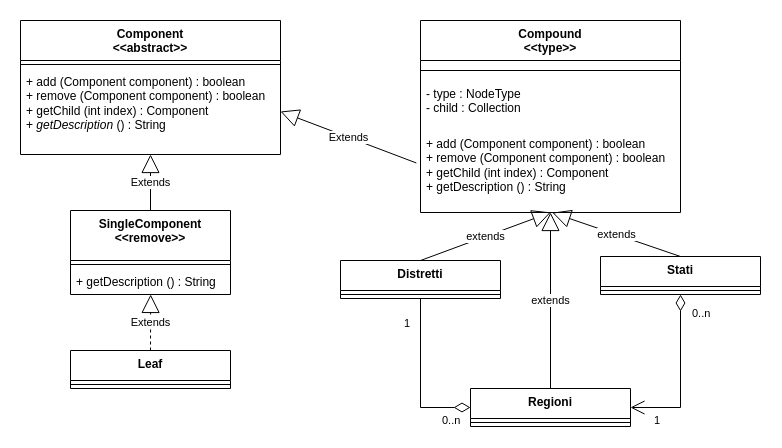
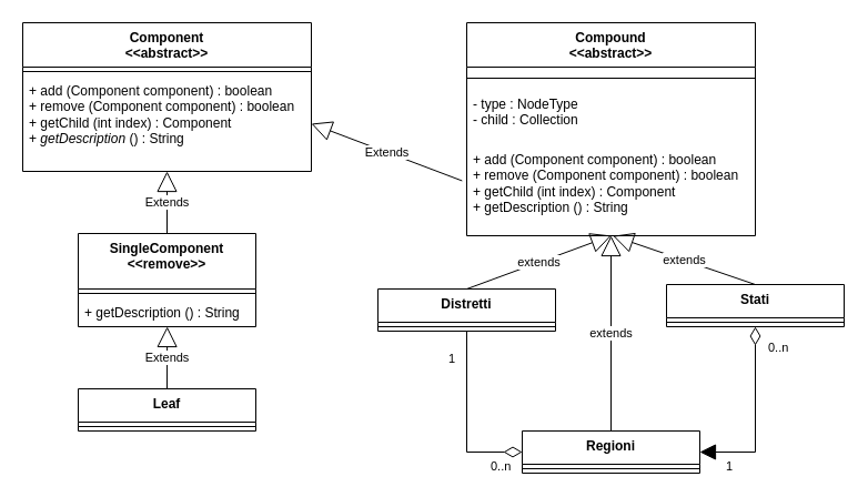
  <mxCell id="0" />
  <mxCell id="1" parent="0" />
  <mxCell id="2" value="Component&lt;br&gt;&amp;lt;&amp;lt;abstract&amp;gt;&amp;gt;" style="swimlane;fontStyle=1;align=center;verticalAlign=top;childLayout=stackLayout;horizontal=1;startSize=40;horizontalStack=0;resizeParent=1;resizeParentMax=0;resizeLast=0;collapsible=1;marginBottom=0;whiteSpace=wrap;html=1;" vertex="1" parent="1"><mxGeometry x="20" y="20" width="260" height="134" as="geometry" /></mxCell>
  <mxCell id="3" value="" style="line;strokeWidth=1;fillColor=none;align=left;verticalAlign=middle;spacingTop=-1;spacingLeft=3;spacingRight=3;rotatable=0;labelPosition=right;points=[];portConstraint=eastwest;strokeColor=inherit;" vertex="1" parent="2"><mxGeometry y="40" width="260" height="8" as="geometry" /></mxCell>
  <mxCell id="4" value="+ add (Component component) : boolean&lt;br&gt;+ remove (Component component) : boolean&lt;br&gt;+ getChild (int index) : Component&lt;br&gt;+ &lt;i&gt;getDescription&lt;/i&gt; () : String" style="text;strokeColor=none;fillColor=none;align=left;verticalAlign=top;spacingLeft=4;spacingRight=4;overflow=hidden;rotatable=0;points=[[0,0.5],[1,0.5]];portConstraint=eastwest;whiteSpace=wrap;html=1;" vertex="1" parent="2"><mxGeometry y="48" width="260" height="86" as="geometry" /></mxCell>
  <mxCell id="5" value="SingleComponent&lt;br&gt;&amp;lt;&amp;lt;remove&amp;gt;&amp;gt;" style="swimlane;fontStyle=1;align=center;verticalAlign=top;childLayout=stackLayout;horizontal=1;startSize=50;horizontalStack=0;resizeParent=1;resizeParentMax=0;resizeLast=0;collapsible=1;marginBottom=0;whiteSpace=wrap;html=1;" vertex="1" parent="1"><mxGeometry x="70" y="210" width="160" height="84" as="geometry" /></mxCell>
  <mxCell id="6" value="" style="line;strokeWidth=1;fillColor=none;align=left;verticalAlign=middle;spacingTop=-1;spacingLeft=3;spacingRight=3;rotatable=0;labelPosition=right;points=[];portConstraint=eastwest;strokeColor=inherit;" vertex="1" parent="5"><mxGeometry y="50" width="160" height="8" as="geometry" /></mxCell>
  <mxCell id="7" value="+ getDescription () : String" style="text;strokeColor=none;fillColor=none;align=left;verticalAlign=top;spacingLeft=4;spacingRight=4;overflow=hidden;rotatable=0;points=[[0,0.5],[1,0.5]];portConstraint=eastwest;whiteSpace=wrap;html=1;" vertex="1" parent="5"><mxGeometry y="58" width="160" height="26" as="geometry" /></mxCell>
- <mxCell id="8" value="Compound&lt;br&gt;&amp;lt;&amp;lt;type&amp;gt;&amp;gt;" style="swimlane;fontStyle=1;align=center;verticalAlign=top;childLayout=stackLayout;horizontal=1;startSize=40;horizontalStack=0;resizeParent=1;resizeParentMax=0;resizeLast=0;collapsible=1;marginBottom=0;whiteSpace=wrap;html=1;" vertex="1" parent="1"><mxGeometry x="420" y="20" width="260" height="192" as="geometry" /></mxCell>
+ <mxCell id="8" value="Compound&lt;br&gt;&amp;lt;&amp;lt;abstract&amp;gt;&amp;gt;" style="swimlane;fontStyle=1;align=center;verticalAlign=top;childLayout=stackLayout;horizontal=1;startSize=40;horizontalStack=0;resizeParent=1;resizeParentMax=0;resizeLast=0;collapsible=1;marginBottom=0;whiteSpace=wrap;html=1;" vertex="1" parent="1"><mxGeometry x="420" y="20" width="260" height="192" as="geometry" /></mxCell>
  <mxCell id="9" value="" style="line;strokeWidth=1;fillColor=none;align=left;verticalAlign=middle;spacingTop=-1;spacingLeft=3;spacingRight=3;rotatable=0;labelPosition=right;points=[];portConstraint=eastwest;strokeColor=inherit;" vertex="1" parent="8"><mxGeometry y="40" width="260" height="20" as="geometry" /></mxCell>
  <mxCell id="10" value="- type : NodeType&lt;br&gt;- child : Collection" style="text;strokeColor=none;fillColor=none;align=left;verticalAlign=top;spacingLeft=4;spacingRight=4;overflow=hidden;rotatable=0;points=[[0,0.5],[1,0.5]];portConstraint=eastwest;whiteSpace=wrap;html=1;" vertex="1" parent="8"><mxGeometry y="60" width="260" height="50" as="geometry" /></mxCell>
  <mxCell id="11" value="+ add (Component component) : boolean&lt;br style=&quot;border-color: var(--border-color);&quot;&gt;+ remove (Component component) : boolean&lt;br style=&quot;border-color: var(--border-color);&quot;&gt;+ getChild (int index) : Component&lt;br style=&quot;border-color: var(--border-color);&quot;&gt;+&amp;nbsp;&lt;span style=&quot;border-color: var(--border-color);&quot;&gt;getDescription&lt;/span&gt;&amp;nbsp;() : String" style="text;strokeColor=none;fillColor=none;align=left;verticalAlign=top;spacingLeft=4;spacingRight=4;overflow=hidden;rotatable=0;points=[[0,0.5],[1,0.5]];portConstraint=eastwest;whiteSpace=wrap;html=1;" vertex="1" parent="8"><mxGeometry y="110" width="260" height="82" as="geometry" /></mxCell>
  <mxCell id="12" value="Leaf" style="swimlane;fontStyle=1;align=center;verticalAlign=top;childLayout=stackLayout;horizontal=1;startSize=30;horizontalStack=0;resizeParent=1;resizeParentMax=0;resizeLast=0;collapsible=1;marginBottom=0;whiteSpace=wrap;html=1;" vertex="1" parent="1"><mxGeometry x="70" y="350" width="160" height="38" as="geometry" /></mxCell>
  <mxCell id="13" value="" style="line;strokeWidth=1;fillColor=none;align=left;verticalAlign=middle;spacingTop=-1;spacingLeft=3;spacingRight=3;rotatable=0;labelPosition=right;points=[];portConstraint=eastwest;strokeColor=inherit;" vertex="1" parent="12"><mxGeometry y="30" width="160" height="8" as="geometry" /></mxCell>
  <mxCell id="14" value="Extends" style="endArrow=block;endSize=16;endFill=0;html=1;rounded=0;entryX=1;entryY=0.5;entryDx=0;entryDy=0;exitX=-0.016;exitY=0.396;exitDx=0;exitDy=0;exitPerimeter=0;" edge="1" parent="1" source="11" target="4"><mxGeometry width="160" relative="1" as="geometry"><mxPoint x="320" y="190" as="sourcePoint" /><mxPoint x="480" y="190" as="targetPoint" /></mxGeometry></mxCell>
  <mxCell id="15" value="Extends" style="endArrow=block;endSize=16;endFill=0;html=1;rounded=0;entryX=0.5;entryY=1;entryDx=0;entryDy=0;exitX=0.5;exitY=0;exitDx=0;exitDy=0;" edge="1" parent="1" source="5" target="2"><mxGeometry width="160" relative="1" as="geometry"><mxPoint x="426" y="110" as="sourcePoint" /><mxPoint x="290" y="111" as="targetPoint" /></mxGeometry></mxCell>
- <mxCell id="16" value="Extends" style="endArrow=block;endSize=16;endFill=0;html=1;rounded=0;entryX=0.501;entryY=0.998;entryDx=0;entryDy=0;exitX=0.5;exitY=0;exitDx=0;exitDy=0;entryPerimeter=0;dashed=1;" edge="1" parent="1" source="12" target="7"><mxGeometry width="160" relative="1" as="geometry"><mxPoint x="330" y="336" as="sourcePoint" /><mxPoint x="330" y="270" as="targetPoint" /></mxGeometry></mxCell>
+ <mxCell id="16" value="Extends" style="endArrow=block;endSize=16;endFill=0;html=1;rounded=0;entryX=0.501;entryY=0.998;entryDx=0;entryDy=0;exitX=0.5;exitY=0;exitDx=0;exitDy=0;entryPerimeter=0;" edge="1" parent="1" source="12" target="7"><mxGeometry width="160" relative="1" as="geometry"><mxPoint x="330" y="336" as="sourcePoint" /><mxPoint x="330" y="270" as="targetPoint" /></mxGeometry></mxCell>
  <mxCell id="17" value="Distretti" style="swimlane;fontStyle=1;align=center;verticalAlign=top;childLayout=stackLayout;horizontal=1;startSize=30;horizontalStack=0;resizeParent=1;resizeParentMax=0;resizeLast=0;collapsible=1;marginBottom=0;whiteSpace=wrap;html=1;" vertex="1" parent="1"><mxGeometry x="340" y="260" width="160" height="38" as="geometry" /></mxCell>
  <mxCell id="18" value="" style="line;strokeWidth=1;fillColor=none;align=left;verticalAlign=middle;spacingTop=-1;spacingLeft=3;spacingRight=3;rotatable=0;labelPosition=right;points=[];portConstraint=eastwest;strokeColor=inherit;" vertex="1" parent="17"><mxGeometry y="30" width="160" height="8" as="geometry" /></mxCell>
  <mxCell id="19" value="extends" style="endArrow=block;endSize=16;endFill=0;html=1;rounded=0;entryX=0.501;entryY=0.999;entryDx=0;entryDy=0;exitX=0.5;exitY=0;exitDx=0;exitDy=0;entryPerimeter=0;" edge="1" parent="1" source="17" target="11"><mxGeometry width="160" relative="1" as="geometry"><mxPoint x="410" y="226" as="sourcePoint" /><mxPoint x="410" y="170" as="targetPoint" /></mxGeometry></mxCell>
  <mxCell id="20" value="Regioni" style="swimlane;fontStyle=1;align=center;verticalAlign=top;childLayout=stackLayout;horizontal=1;startSize=30;horizontalStack=0;resizeParent=1;resizeParentMax=0;resizeLast=0;collapsible=1;marginBottom=0;whiteSpace=wrap;html=1;" vertex="1" parent="1"><mxGeometry x="470" y="388" width="160" height="38" as="geometry" /></mxCell>
  <mxCell id="21" value="" style="line;strokeWidth=1;fillColor=none;align=left;verticalAlign=middle;spacingTop=-1;spacingLeft=3;spacingRight=3;rotatable=0;labelPosition=right;points=[];portConstraint=eastwest;strokeColor=inherit;" vertex="1" parent="20"><mxGeometry y="30" width="160" height="8" as="geometry" /></mxCell>
  <mxCell id="22" value="extends" style="endArrow=block;endSize=16;endFill=0;html=1;rounded=0;exitX=0.5;exitY=0;exitDx=0;exitDy=0;entryX=0.5;entryY=1;entryDx=0;entryDy=0;entryPerimeter=0;" edge="1" parent="1" source="20" target="11"><mxGeometry width="160" relative="1" as="geometry"><mxPoint x="480" y="406" as="sourcePoint" /><mxPoint x="550" y="150" as="targetPoint" /></mxGeometry></mxCell>
  <mxCell id="23" value="Stati" style="swimlane;fontStyle=1;align=center;verticalAlign=top;childLayout=stackLayout;horizontal=1;startSize=30;horizontalStack=0;resizeParent=1;resizeParentMax=0;resizeLast=0;collapsible=1;marginBottom=0;whiteSpace=wrap;html=1;" vertex="1" parent="1"><mxGeometry x="600" y="256" width="160" height="38" as="geometry" /></mxCell>
  <mxCell id="24" value="" style="line;strokeWidth=1;fillColor=none;align=left;verticalAlign=middle;spacingTop=-1;spacingLeft=3;spacingRight=3;rotatable=0;labelPosition=right;points=[];portConstraint=eastwest;strokeColor=inherit;" vertex="1" parent="23"><mxGeometry y="30" width="160" height="8" as="geometry" /></mxCell>
  <mxCell id="25" value="extends" style="endArrow=block;endSize=16;endFill=0;html=1;rounded=0;exitX=0.5;exitY=0;exitDx=0;exitDy=0;entryX=0.507;entryY=1.002;entryDx=0;entryDy=0;entryPerimeter=0;" edge="1" parent="1" source="23" target="11"><mxGeometry width="160" relative="1" as="geometry"><mxPoint x="430" y="246" as="sourcePoint" /><mxPoint x="550" y="150" as="targetPoint" /></mxGeometry></mxCell>
- <mxCell id="26" value="" style="endArrow=open;html=1;endSize=12;startArrow=diamondThin;startSize=14;startFill=0;edgeStyle=orthogonalEdgeStyle;rounded=0;exitX=0.5;exitY=1;exitDx=0;exitDy=0;entryX=1;entryY=0.5;entryDx=0;entryDy=0;" edge="1" parent="1" source="23" target="20"><mxGeometry relative="1" as="geometry"><mxPoint x="360" y="340" as="sourcePoint" /><mxPoint x="520" y="340" as="targetPoint" /></mxGeometry></mxCell>
+ <mxCell id="26" value="" style="endArrow=block;html=1;endSize=12;startArrow=diamondThin;startSize=14;startFill=0;edgeStyle=orthogonalEdgeStyle;rounded=0;exitX=0.5;exitY=1;exitDx=0;exitDy=0;entryX=1;entryY=0.5;entryDx=0;entryDy=0;" edge="1" parent="1" source="23" target="20"><mxGeometry relative="1" as="geometry"><mxPoint x="360" y="340" as="sourcePoint" /><mxPoint x="520" y="340" as="targetPoint" /></mxGeometry></mxCell>
  <mxCell id="27" value="0..n" style="edgeLabel;resizable=0;html=1;align=left;verticalAlign=top;" connectable="0" vertex="1" parent="26"><mxGeometry x="-1" relative="1" as="geometry"><mxPoint x="10" y="6" as="offset" /></mxGeometry></mxCell>
  <mxCell id="28" value="1" style="edgeLabel;resizable=0;html=1;align=right;verticalAlign=top;" connectable="0" vertex="1" parent="26"><mxGeometry x="1" relative="1" as="geometry"><mxPoint x="30" as="offset" /></mxGeometry></mxCell>
  <mxCell id="29" value="" style="endArrow=none;html=1;endSize=12;startArrow=diamondThin;startSize=14;startFill=0;edgeStyle=orthogonalEdgeStyle;rounded=0;exitX=0;exitY=0.5;exitDx=0;exitDy=0;entryX=0.5;entryY=1;entryDx=0;entryDy=0;" edge="1" parent="1" source="20" target="17"><mxGeometry relative="1" as="geometry"><mxPoint x="690" y="304" as="sourcePoint" /><mxPoint x="640" y="417" as="targetPoint" /></mxGeometry></mxCell>
  <mxCell id="30" value="0..n" style="edgeLabel;resizable=0;html=1;align=left;verticalAlign=top;" connectable="0" vertex="1" parent="29"><mxGeometry x="-1" relative="1" as="geometry"><mxPoint x="-30" as="offset" /></mxGeometry></mxCell>
  <mxCell id="31" value="1" style="edgeLabel;resizable=0;html=1;align=right;verticalAlign=top;" connectable="0" vertex="1" parent="29"><mxGeometry x="1" relative="1" as="geometry"><mxPoint x="-10" y="12" as="offset" /></mxGeometry></mxCell>
